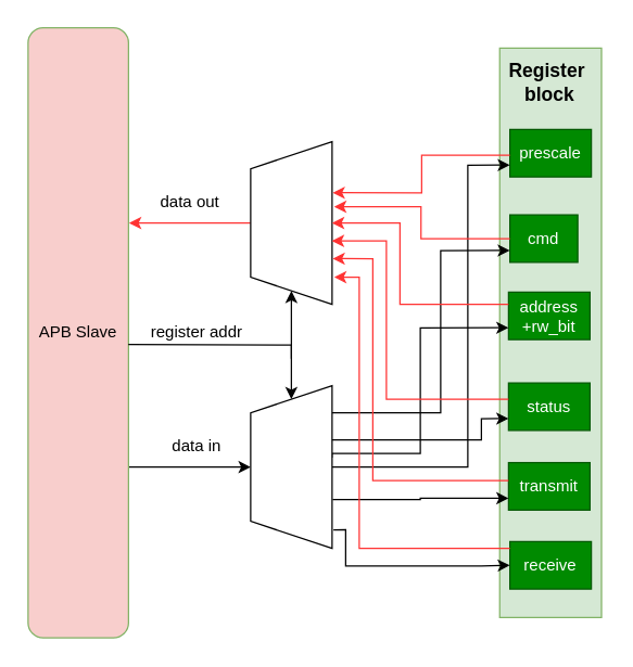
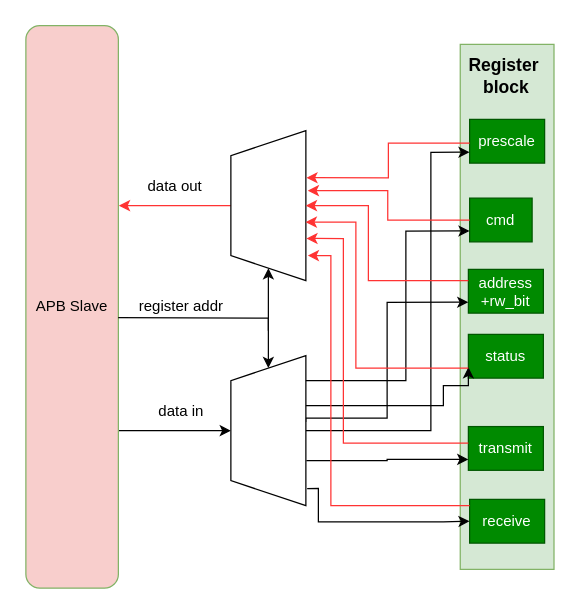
  <mxCell id="0" />
  <mxCell id="1" parent="0" />
  <mxCell id="2" style="edgeStyle=orthogonalEdgeStyle;rounded=0;orthogonalLoop=1;jettySize=auto;html=1;entryX=0.5;entryY=0;entryDx=0;entryDy=0;" edge="1" parent="1" source="3" target="22"><mxGeometry relative="1" as="geometry"><Array as="points"><mxPoint x="114" y="344" /><mxPoint x="114" y="344" /></Array></mxGeometry></mxCell>
  <mxCell id="3" value="APB Slave" style="rounded=1;whiteSpace=wrap;html=1;fillColor=#f8cecc;strokeColor=#82b366;" vertex="1" parent="1"><mxGeometry x="20" y="20" width="74" height="450" as="geometry" /></mxCell>
  <mxCell id="4" value="" style="group" vertex="1" connectable="0" parent="1"><mxGeometry x="364" y="35" width="80" height="420" as="geometry" /></mxCell>
  <mxCell id="5" value="" style="group" vertex="1" connectable="0" parent="4"><mxGeometry width="80" height="420" as="geometry" /></mxCell>
  <mxCell id="6" value="" style="rounded=0;whiteSpace=wrap;html=1;fillColor=#d5e8d4;strokeColor=#82b366;" vertex="1" parent="5"><mxGeometry x="3.5" width="75" height="420" as="geometry" /></mxCell>
  <mxCell id="7" value="&lt;b style=&quot;font-size: 14px;&quot;&gt;Register&amp;nbsp;&lt;br&gt;block&lt;/b&gt;" style="text;html=1;align=center;verticalAlign=middle;resizable=0;points=[];autosize=1;strokeColor=none;fillColor=none;" vertex="1" parent="5"><mxGeometry width="80" height="50" as="geometry" /></mxCell>
  <mxCell id="8" value="prescale" style="rounded=0;whiteSpace=wrap;html=1;fillColor=#008a00;strokeColor=#005700;fontColor=#ffffff;" vertex="1" parent="5"><mxGeometry x="11" y="60" width="60" height="35" as="geometry" /></mxCell>
  <mxCell id="9" value="cmd" style="rounded=0;whiteSpace=wrap;html=1;fillColor=#008a00;strokeColor=#005700;fontColor=#ffffff;" vertex="1" parent="5"><mxGeometry x="11" y="123" width="50" height="35" as="geometry" /></mxCell>
  <mxCell id="10" value="address&lt;br&gt;+rw_bit" style="rounded=0;whiteSpace=wrap;html=1;fillColor=#008a00;strokeColor=#005700;fontColor=#ffffff;" vertex="1" parent="5"><mxGeometry x="10" y="180" width="60" height="35" as="geometry" /></mxCell>
- <mxCell id="11" value="status" style="rounded=0;whiteSpace=wrap;html=1;fillColor=#008a00;strokeColor=#005700;fontColor=#ffffff;" vertex="1" parent="5"><mxGeometry x="10" y="247" width="60" height="35" as="geometry" /></mxCell>
+ <mxCell id="11" value="status" style="rounded=0;whiteSpace=wrap;html=1;fillColor=#008a00;strokeColor=#005700;fontColor=#ffffff;" vertex="1" parent="5"><mxGeometry x="10" y="232" width="60" height="35" as="geometry" /></mxCell>
  <mxCell id="12" value="transmit" style="rounded=0;whiteSpace=wrap;html=1;fillColor=#008a00;strokeColor=#005700;fontColor=#ffffff;" vertex="1" parent="5"><mxGeometry x="10" y="305.75" width="60" height="35" as="geometry" /></mxCell>
  <mxCell id="13" value="receive" style="rounded=0;whiteSpace=wrap;html=1;fillColor=#008a00;strokeColor=#005700;fontColor=#ffffff;" vertex="1" parent="5"><mxGeometry x="11" y="364" width="60" height="35" as="geometry" /></mxCell>
  <mxCell id="14" style="edgeStyle=orthogonalEdgeStyle;rounded=0;orthogonalLoop=1;jettySize=auto;html=1;entryX=1.006;entryY=0.32;entryDx=0;entryDy=0;entryPerimeter=0;strokeColor=#FF3333;" edge="1" parent="1" source="15" target="3"><mxGeometry relative="1" as="geometry" /></mxCell>
  <mxCell id="15" value="" style="shape=trapezoid;perimeter=trapezoidPerimeter;whiteSpace=wrap;html=1;fixedSize=1;rotation=-90;" vertex="1" parent="1"><mxGeometry x="154" y="134" width="120" height="60" as="geometry" /></mxCell>
  <mxCell id="16" style="edgeStyle=orthogonalEdgeStyle;rounded=0;orthogonalLoop=1;jettySize=auto;html=1;entryX=0;entryY=0.75;entryDx=0;entryDy=0;" edge="1" parent="1" source="22" target="9"><mxGeometry relative="1" as="geometry"><Array as="points"><mxPoint x="214" y="304" /><mxPoint x="324" y="304" /><mxPoint x="324" y="184" /></Array></mxGeometry></mxCell>
  <mxCell id="17" style="edgeStyle=orthogonalEdgeStyle;rounded=0;orthogonalLoop=1;jettySize=auto;html=1;entryX=0;entryY=0.75;entryDx=0;entryDy=0;exitX=0.648;exitY=0.988;exitDx=0;exitDy=0;exitPerimeter=0;" edge="1" parent="1" source="22" target="11"><mxGeometry relative="1" as="geometry"><Array as="points"><mxPoint x="243" y="324" /><mxPoint x="354" y="324" /><mxPoint x="354" y="308" /></Array></mxGeometry></mxCell>
  <mxCell id="18" style="edgeStyle=orthogonalEdgeStyle;rounded=0;orthogonalLoop=1;jettySize=auto;html=1;entryX=0;entryY=0.75;entryDx=0;entryDy=0;" edge="1" parent="1" source="22" target="8"><mxGeometry relative="1" as="geometry"><Array as="points"><mxPoint x="344" y="344" /><mxPoint x="344" y="121" /></Array></mxGeometry></mxCell>
  <mxCell id="19" style="edgeStyle=orthogonalEdgeStyle;rounded=0;orthogonalLoop=1;jettySize=auto;html=1;entryX=0;entryY=0.75;entryDx=0;entryDy=0;exitX=0.557;exitY=0.998;exitDx=0;exitDy=0;exitPerimeter=0;" edge="1" parent="1" source="22" target="10"><mxGeometry relative="1" as="geometry"><Array as="points"><mxPoint x="244" y="334" /><mxPoint x="309" y="334" /><mxPoint x="309" y="241" /></Array></mxGeometry></mxCell>
  <mxCell id="20" style="edgeStyle=orthogonalEdgeStyle;rounded=0;orthogonalLoop=1;jettySize=auto;html=1;entryX=0;entryY=0.75;entryDx=0;entryDy=0;exitX=0.3;exitY=1.007;exitDx=0;exitDy=0;exitPerimeter=0;" edge="1" parent="1" source="22" target="12"><mxGeometry relative="1" as="geometry"><Array as="points"><mxPoint x="309" y="368" /></Array></mxGeometry></mxCell>
  <mxCell id="21" style="edgeStyle=orthogonalEdgeStyle;rounded=0;orthogonalLoop=1;jettySize=auto;html=1;entryX=0;entryY=0.5;entryDx=0;entryDy=0;exitX=0.114;exitY=1.017;exitDx=0;exitDy=0;exitPerimeter=0;" edge="1" parent="1" source="22" target="13"><mxGeometry relative="1" as="geometry"><Array as="points"><mxPoint x="254" y="390" /><mxPoint x="254" y="417" /><mxPoint x="354" y="417" /></Array></mxGeometry></mxCell>
  <mxCell id="22" value="" style="shape=trapezoid;perimeter=trapezoidPerimeter;whiteSpace=wrap;html=1;fixedSize=1;rotation=-90;" vertex="1" parent="1"><mxGeometry x="154" y="314" width="120" height="60" as="geometry" /></mxCell>
  <mxCell id="23" value="data in" style="text;html=1;align=center;verticalAlign=middle;resizable=0;points=[];autosize=1;strokeColor=none;fillColor=none;" vertex="1" parent="1"><mxGeometry x="114" y="314" width="60" height="30" as="geometry" /></mxCell>
  <mxCell id="24" style="edgeStyle=orthogonalEdgeStyle;rounded=0;orthogonalLoop=1;jettySize=auto;html=1;entryX=0.686;entryY=1.007;entryDx=0;entryDy=0;entryPerimeter=0;strokeColor=#FF3333;" edge="1" parent="1" source="8" target="15"><mxGeometry relative="1" as="geometry"><Array as="points"><mxPoint x="310" y="114" /><mxPoint x="310" y="142" /></Array></mxGeometry></mxCell>
  <mxCell id="25" style="edgeStyle=orthogonalEdgeStyle;rounded=0;orthogonalLoop=1;jettySize=auto;html=1;entryX=0.6;entryY=1.026;entryDx=0;entryDy=0;entryPerimeter=0;strokeColor=#FF3333;" edge="1" parent="1" source="9" target="15"><mxGeometry relative="1" as="geometry" /></mxCell>
  <mxCell id="26" style="edgeStyle=orthogonalEdgeStyle;rounded=0;orthogonalLoop=1;jettySize=auto;html=1;entryX=0.5;entryY=1;entryDx=0;entryDy=0;strokeColor=#FF3333;" edge="1" parent="1" source="10" target="15"><mxGeometry relative="1" as="geometry"><Array as="points"><mxPoint x="294" y="224" /><mxPoint x="294" y="164" /></Array></mxGeometry></mxCell>
  <mxCell id="27" style="edgeStyle=orthogonalEdgeStyle;rounded=0;orthogonalLoop=1;jettySize=auto;html=1;entryX=0.39;entryY=0.998;entryDx=0;entryDy=0;entryPerimeter=0;strokeColor=#FF3333;" edge="1" parent="1" source="11" target="15"><mxGeometry relative="1" as="geometry"><Array as="points"><mxPoint x="284" y="294" /><mxPoint x="284" y="177" /></Array></mxGeometry></mxCell>
  <mxCell id="28" style="edgeStyle=orthogonalEdgeStyle;rounded=0;orthogonalLoop=1;jettySize=auto;html=1;entryX=0.281;entryY=1.007;entryDx=0;entryDy=0;entryPerimeter=0;strokeColor=#FF3333;" edge="1" parent="1" source="12" target="15"><mxGeometry relative="1" as="geometry"><Array as="points"><mxPoint x="274" y="354" /><mxPoint x="274" y="190" /></Array></mxGeometry></mxCell>
  <mxCell id="29" style="edgeStyle=orthogonalEdgeStyle;rounded=0;orthogonalLoop=1;jettySize=auto;html=1;entryX=0.167;entryY=1.026;entryDx=0;entryDy=0;entryPerimeter=0;strokeColor=#FF3333;" edge="1" parent="1" source="13" target="15"><mxGeometry relative="1" as="geometry"><Array as="points"><mxPoint x="264" y="404" /><mxPoint x="264" y="204" /></Array></mxGeometry></mxCell>
  <mxCell id="30" value="data out" style="text;html=1;align=center;verticalAlign=middle;resizable=0;points=[];autosize=1;strokeColor=none;fillColor=none;" vertex="1" parent="1"><mxGeometry x="104" y="134" width="70" height="30" as="geometry" /></mxCell>
  <mxCell id="31" value="" style="endArrow=classic;html=1;rounded=0;strokeColor=#050505;entryX=0;entryY=0.5;entryDx=0;entryDy=0;" edge="1" parent="1" target="15"><mxGeometry width="50" height="50" relative="1" as="geometry"><mxPoint x="214" y="264" as="sourcePoint" /><mxPoint x="214" y="114" as="targetPoint" /></mxGeometry></mxCell>
  <mxCell id="32" value="" style="endArrow=classic;html=1;rounded=0;strokeColor=#050505;entryX=1;entryY=0.5;entryDx=0;entryDy=0;exitX=0.998;exitY=0.519;exitDx=0;exitDy=0;exitPerimeter=0;" edge="1" parent="1" source="3" target="22"><mxGeometry width="50" height="50" relative="1" as="geometry"><mxPoint x="214" y="234" as="sourcePoint" /><mxPoint x="239" y="214" as="targetPoint" /><Array as="points"><mxPoint x="214" y="254" /></Array></mxGeometry></mxCell>
  <mxCell id="33" value="register addr" style="text;html=1;align=center;verticalAlign=middle;resizable=0;points=[];autosize=1;strokeColor=none;fillColor=none;" vertex="1" parent="1"><mxGeometry x="99" y="230" width="90" height="30" as="geometry" /></mxCell>
